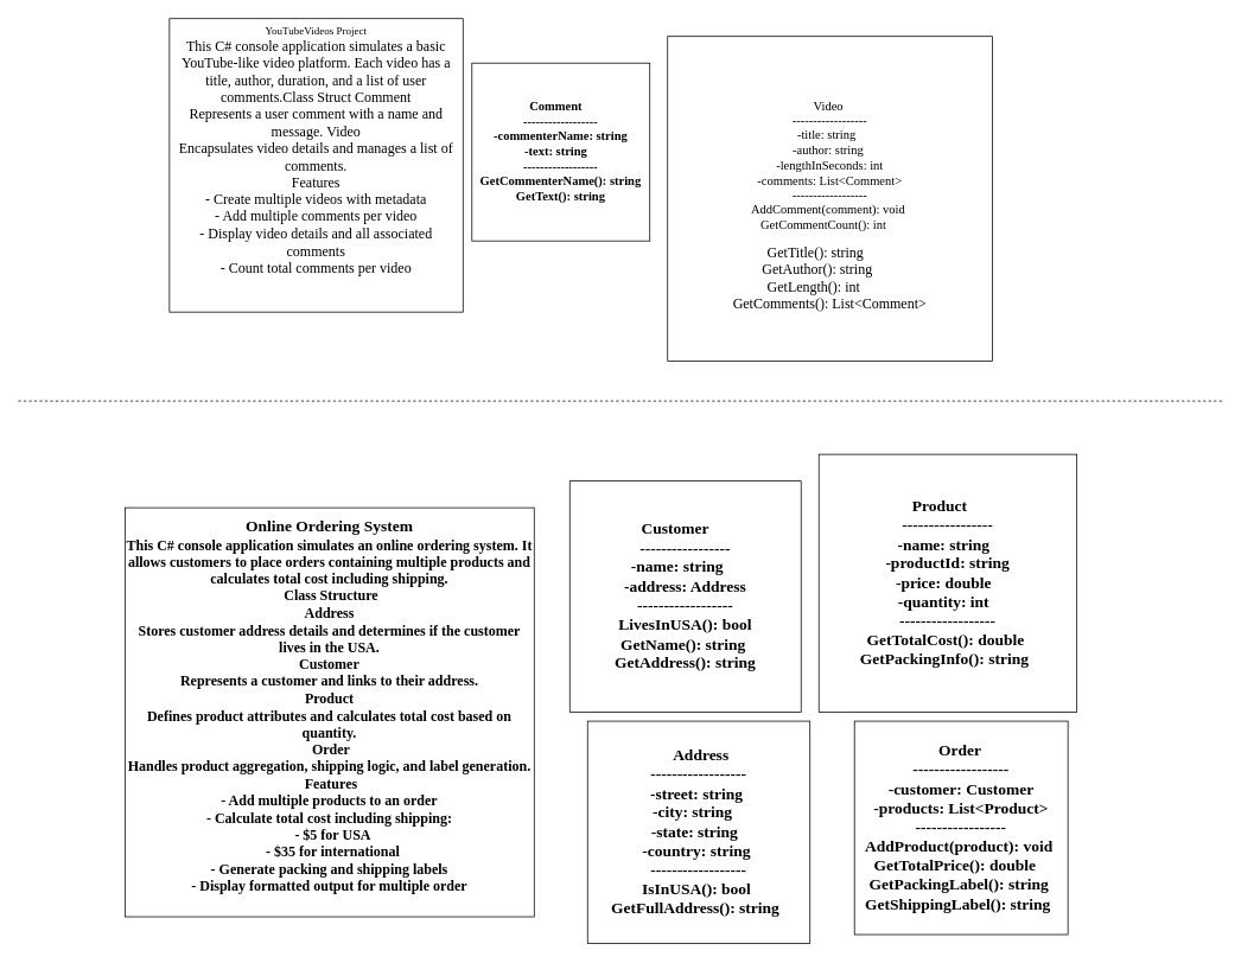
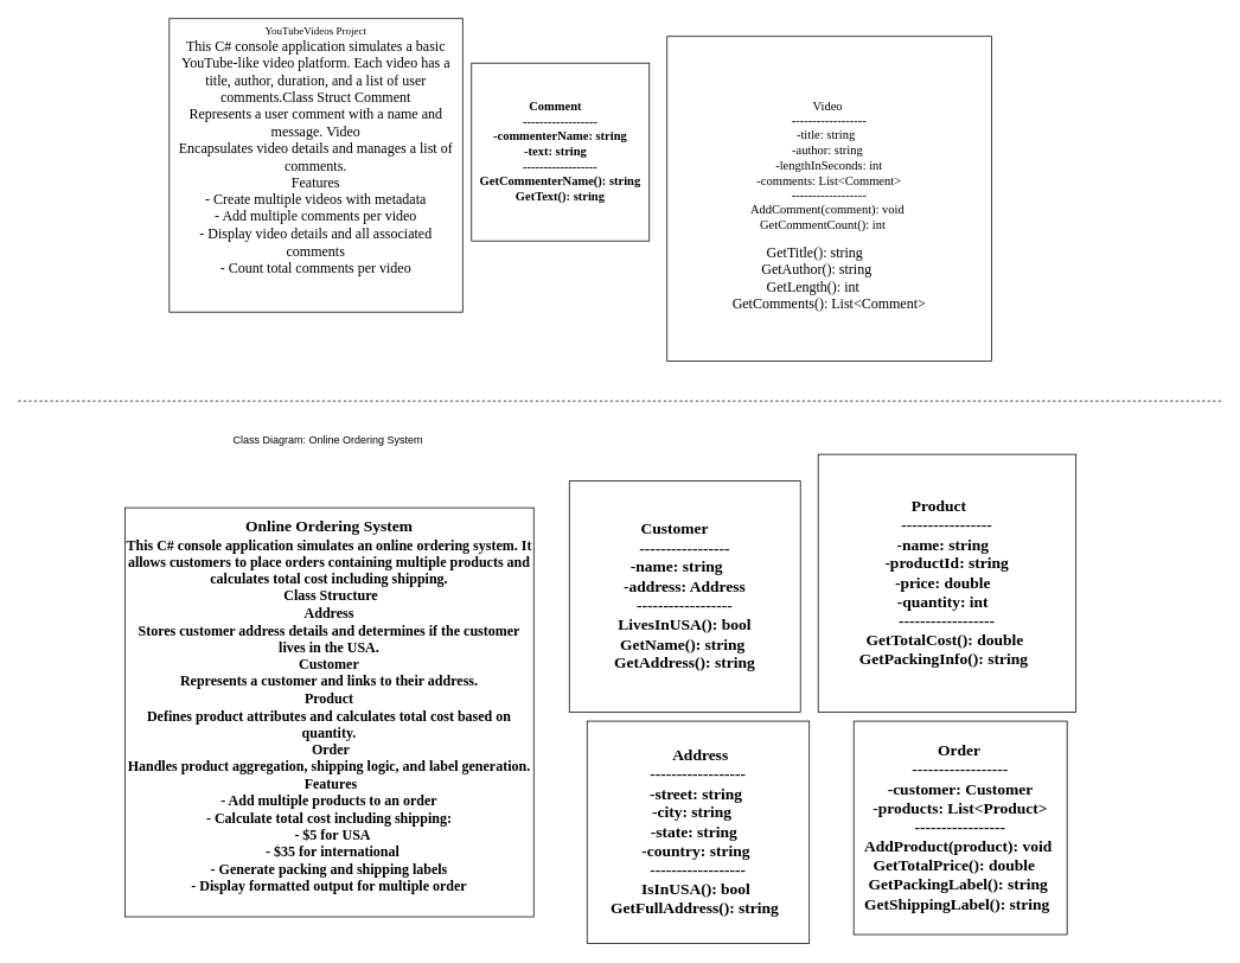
  <mxCell id="0" />
  <mxCell id="1" parent="0" />
  <mxCell id="2" value="&lt;pre&gt;&lt;font style=&quot;font-size: 14px;&quot; face=&quot;Times New Roman&quot;&gt;&lt;b&gt;&lt;br&gt;    Comment       &lt;br&gt;------------------&lt;br&gt; -commenterName: string &lt;br&gt; -text: string    &lt;br&gt;------------------&lt;br&gt;GetCommenterName(): string&lt;br&gt; GetText(): string &lt;br&gt;&lt;br&gt;&lt;/b&gt;&lt;/font&gt;&lt;/pre&gt;" style="whiteSpace=wrap;html=1;aspect=fixed;" vertex="1" parent="1"><mxGeometry x="530" y="70" width="200" height="200" as="geometry" /></mxCell>
  <mxCell id="3" value="&lt;pre&gt;&lt;br&gt;   &lt;font style=&quot;font-size: 14px;&quot; face=&quot;Times New Roman&quot;&gt; Video        &lt;br&gt;------------------&lt;br&gt; -title: string   &lt;br&gt; -author: string  &lt;br&gt; -lengthInSeconds: int &lt;br&gt; -comments: List&amp;lt;Comment&amp;gt; &lt;br&gt;------------------&lt;br&gt;AddComment(comment): void &lt;br&gt;GetCommentCount(): int    &lt;/font&gt;&lt;/pre&gt;&lt;pre&gt;&lt;font size=&quot;3&quot; face=&quot;Times New Roman&quot;&gt;GetTitle(): string        &lt;br&gt;GetAuthor(): string       &lt;br&gt; GetLength(): int          &lt;br&gt; GetComments(): List&amp;lt;Comment&amp;gt; &lt;/font&gt;&lt;/pre&gt;" style="whiteSpace=wrap;html=1;aspect=fixed;" vertex="1" parent="1"><mxGeometry x="750" y="40" width="365" height="365" as="geometry" /></mxCell>
  <mxCell id="4" value="&lt;div&gt;&lt;font face=&quot;Times New Roman&quot; style=&quot;font-size: 12px;&quot; color=&quot;#000000&quot;&gt;YouTubeVideos Project&lt;/font&gt;&lt;/div&gt;&lt;div&gt;&lt;font face=&quot;Times New Roman&quot; size=&quot;3&quot;&gt;&lt;font color=&quot;#000000&quot;&gt;This C# console application simulates a basic YouTube-like video platform. Each video has a title, author, duration, and a list of user comments.&lt;/font&gt;&lt;span style=&quot;background-color: transparent;&quot;&gt;Class Struct&amp;nbsp;&lt;/span&gt;&lt;span style=&quot;background-color: transparent;&quot;&gt;Comment&lt;/span&gt;&lt;/font&gt;&lt;/div&gt;&lt;div&gt;&lt;font face=&quot;Times New Roman&quot; size=&quot;3&quot;&gt;&lt;font color=&quot;#000000&quot;&gt;Represents a user comment with a name and message.&amp;nbsp;&lt;/font&gt;&lt;span style=&quot;background-color: transparent;&quot;&gt;Video&lt;/span&gt;&lt;/font&gt;&lt;/div&gt;&lt;div&gt;&lt;font face=&quot;Times New Roman&quot; size=&quot;3&quot; color=&quot;#000000&quot;&gt;Encapsulates video details and manages a list of comments.&lt;/font&gt;&lt;/div&gt;&lt;div&gt;&lt;font face=&quot;Times New Roman&quot; size=&quot;3&quot; color=&quot;#000000&quot;&gt;Features&lt;/font&gt;&lt;/div&gt;&lt;div&gt;&lt;font face=&quot;Times New Roman&quot; size=&quot;3&quot; color=&quot;#000000&quot;&gt;- Create multiple videos with metadata&lt;/font&gt;&lt;/div&gt;&lt;div&gt;&lt;font face=&quot;Times New Roman&quot; size=&quot;3&quot; color=&quot;#000000&quot;&gt;- Add multiple comments per video&lt;/font&gt;&lt;/div&gt;&lt;div&gt;&lt;font face=&quot;Times New Roman&quot; size=&quot;3&quot; color=&quot;#000000&quot;&gt;- Display video details and all associated comments&lt;/font&gt;&lt;/div&gt;&lt;div&gt;&lt;font face=&quot;Times New Roman&quot; size=&quot;3&quot; color=&quot;#000000&quot;&gt;- Count total comments per video&lt;/font&gt;&lt;/div&gt;&lt;div&gt;&lt;font face=&quot;Times New Roman&quot; size=&quot;3&quot;&gt;&lt;br&gt;&lt;/font&gt;&lt;/div&gt;&lt;div&gt;&lt;br&gt;&lt;/div&gt;" style="whiteSpace=wrap;html=1;aspect=fixed;" vertex="1" parent="1"><mxGeometry x="190" y="20" width="330" height="330" as="geometry" /></mxCell>
  <mxCell id="5" value="" style="endArrow=none;dashed=1;html=1;" edge="1" parent="1"><mxGeometry width="50" height="50" relative="1" as="geometry"><mxPoint y="450" as="sourcePoint" x="20" /><mxPoint x="1373" y="450" as="targetPoint" /></mxGeometry></mxCell>
+ <mxCell id="6" value="Class Diagram: Online Ordering System" style="text;whiteSpace=wrap;html=1;" vertex="1" parent="1"><mxGeometry x="260" y="480" width="250" height="40" as="geometry" /></mxCell>
  <mxCell id="7" value="&lt;pre&gt;    &lt;b&gt;&lt;font style=&quot;font-size: 18px;&quot; face=&quot;Times New Roman&quot;&gt; Address      &lt;br&gt;------------------&lt;br&gt; -street: string  &lt;br&gt; -city: string    &lt;br&gt; -state: string   &lt;br&gt;-country: string &lt;br&gt;------------------&lt;br&gt;IsInUSA(): bool &lt;br&gt;GetFullAddress(): string&lt;/font&gt;&lt;/b&gt; &lt;/pre&gt;" style="whiteSpace=wrap;html=1;aspect=fixed;" vertex="1" parent="1"><mxGeometry x="660" y="810" width="250" height="250" as="geometry" /></mxCell>
  <mxCell id="8" value="&lt;pre&gt;&lt;font style=&quot;font-size: 18px;&quot; face=&quot;Times New Roman&quot;&gt;&lt;b&gt; Customer      &lt;br&gt;-----------------&lt;br&gt;-name: string    &lt;br&gt;-address: Address&lt;br&gt;------------------&lt;br&gt;LivesInUSA(): bool&lt;br&gt;GetName(): string &lt;br&gt;GetAddress(): string&lt;/b&gt;&lt;/font&gt;&lt;/pre&gt;" style="whiteSpace=wrap;html=1;aspect=fixed;" vertex="1" parent="1"><mxGeometry x="640" y="540" width="260" height="260" as="geometry" /></mxCell>
  <mxCell id="9" value="&lt;pre&gt;    &lt;font style=&quot;font-size: 18px;&quot; face=&quot;Times New Roman&quot;&gt;&lt;b&gt; Order        &lt;br&gt;------------------&lt;br&gt; -customer: Customer &lt;br&gt; -products: List&amp;lt;Product&amp;gt; &lt;br&gt;-----------------&lt;br&gt;AddProduct(product): void &lt;br&gt;GetTotalPrice(): double   &lt;br&gt;GetPackingLabel(): string &lt;br&gt;GetShippingLabel(): string&lt;/b&gt;&lt;/font&gt; &lt;/pre&gt;" style="whiteSpace=wrap;html=1;aspect=fixed;" vertex="1" parent="1"><mxGeometry x="960" y="810" width="240" height="240" as="geometry" /></mxCell>
  <mxCell id="10" value="&lt;pre&gt;&lt;font style=&quot;font-size: 18px;&quot; face=&quot;Times New Roman&quot;&gt;&lt;b&gt;   Product       &lt;br/&gt;-----------------&lt;br/&gt; -name: string   &lt;br/&gt; -productId: string &lt;br/&gt; -price: double   &lt;br/&gt; -quantity: int   &lt;br/&gt;------------------&lt;br/&gt;GetTotalCost(): double &lt;br/&gt;GetPackingInfo(): string&lt;/b&gt;&lt;/font&gt; &lt;/pre&gt;" style="whiteSpace=wrap;html=1;aspect=fixed;" vertex="1" parent="1"><mxGeometry x="920" y="510" width="290" height="290" as="geometry" /></mxCell>
  <mxCell id="11" value="&lt;div&gt;&lt;font face=&quot;Times New Roman&quot; style=&quot;font-size: 18px;&quot; color=&quot;#000000&quot;&gt;&lt;b&gt;Online Ordering System&lt;/b&gt;&lt;/font&gt;&lt;/div&gt;&lt;div&gt;&lt;font size=&quot;3&quot; face=&quot;Times New Roman&quot; color=&quot;#000000&quot;&gt;&lt;b&gt;This C# console application simulates an online ordering system. It allows customers to place orders containing multiple products and calculates total cost including shipping.&lt;/b&gt;&lt;/font&gt;&lt;/div&gt;&lt;div&gt;&lt;font size=&quot;3&quot; face=&quot;Times New Roman&quot; color=&quot;#000000&quot;&gt;&lt;b&gt;&amp;nbsp;Class Structure&lt;/b&gt;&lt;/font&gt;&lt;/div&gt;&lt;div&gt;&lt;span style=&quot;background-color: transparent;&quot;&gt;&lt;font size=&quot;3&quot; face=&quot;Times New Roman&quot;&gt;&lt;b&gt;Address&lt;/b&gt;&lt;/font&gt;&lt;/span&gt;&lt;/div&gt;&lt;div&gt;&lt;font size=&quot;3&quot; face=&quot;Times New Roman&quot; color=&quot;#000000&quot;&gt;&lt;b&gt;Stores customer address details and determines if the customer lives in the USA.&lt;/b&gt;&lt;/font&gt;&lt;/div&gt;&lt;div&gt;&lt;span style=&quot;background-color: transparent;&quot;&gt;&lt;font size=&quot;3&quot; face=&quot;Times New Roman&quot;&gt;&lt;b&gt;Customer&lt;/b&gt;&lt;/font&gt;&lt;/span&gt;&lt;/div&gt;&lt;div&gt;&lt;font size=&quot;3&quot; face=&quot;Times New Roman&quot; color=&quot;#000000&quot;&gt;&lt;b&gt;Represents a customer and links to their address.&lt;/b&gt;&lt;/font&gt;&lt;/div&gt;&lt;div&gt;&lt;span style=&quot;background-color: transparent;&quot;&gt;&lt;font size=&quot;3&quot; face=&quot;Times New Roman&quot;&gt;&lt;b&gt;Product&lt;/b&gt;&lt;/font&gt;&lt;/span&gt;&lt;/div&gt;&lt;div&gt;&lt;font size=&quot;3&quot; face=&quot;Times New Roman&quot; color=&quot;#000000&quot;&gt;&lt;b&gt;Defines product attributes and calculates total cost based on quantity.&lt;/b&gt;&lt;/font&gt;&lt;/div&gt;&lt;div&gt;&lt;span style=&quot;background-color: transparent;&quot;&gt;&lt;font size=&quot;3&quot; face=&quot;Times New Roman&quot;&gt;&lt;b&gt;&amp;nbsp;Order&lt;/b&gt;&lt;/font&gt;&lt;/span&gt;&lt;/div&gt;&lt;div&gt;&lt;font size=&quot;3&quot; face=&quot;Times New Roman&quot; color=&quot;#000000&quot;&gt;&lt;b&gt;Handles product aggregation, shipping logic, and label generation.&lt;/b&gt;&lt;/font&gt;&lt;/div&gt;&lt;div&gt;&lt;span style=&quot;background-color: transparent;&quot;&gt;&lt;font size=&quot;3&quot; face=&quot;Times New Roman&quot;&gt;&lt;b&gt;&amp;nbsp;Features&lt;/b&gt;&lt;/font&gt;&lt;/span&gt;&lt;/div&gt;&lt;div&gt;&lt;font size=&quot;3&quot; face=&quot;Times New Roman&quot; color=&quot;#000000&quot;&gt;&lt;b&gt;- Add multiple products to an order&lt;/b&gt;&lt;/font&gt;&lt;/div&gt;&lt;div&gt;&lt;font size=&quot;3&quot; face=&quot;Times New Roman&quot; color=&quot;#000000&quot;&gt;&lt;b&gt;- Calculate total cost including shipping:&lt;/b&gt;&lt;/font&gt;&lt;/div&gt;&lt;div&gt;&lt;font size=&quot;3&quot; face=&quot;Times New Roman&quot; color=&quot;#000000&quot;&gt;&lt;b&gt;&amp;nbsp; - $5 for USA&lt;/b&gt;&lt;/font&gt;&lt;/div&gt;&lt;div&gt;&lt;font size=&quot;3&quot; face=&quot;Times New Roman&quot; color=&quot;#000000&quot;&gt;&lt;b&gt;&amp;nbsp; - $35 for international&lt;/b&gt;&lt;/font&gt;&lt;/div&gt;&lt;div&gt;&lt;font size=&quot;3&quot; face=&quot;Times New Roman&quot; color=&quot;#000000&quot;&gt;&lt;b&gt;- Generate packing and shipping labels&lt;/b&gt;&lt;/font&gt;&lt;/div&gt;&lt;div&gt;&lt;font size=&quot;3&quot; face=&quot;Times New Roman&quot; color=&quot;#000000&quot;&gt;&lt;b&gt;- Display formatted output for multiple order&lt;/b&gt;&lt;/font&gt;&lt;/div&gt;&lt;div&gt;&lt;br&gt;&lt;/div&gt;" style="whiteSpace=wrap;html=1;aspect=fixed;" vertex="1" parent="1"><mxGeometry x="140" y="570" width="460" height="460" as="geometry" /></mxCell>
